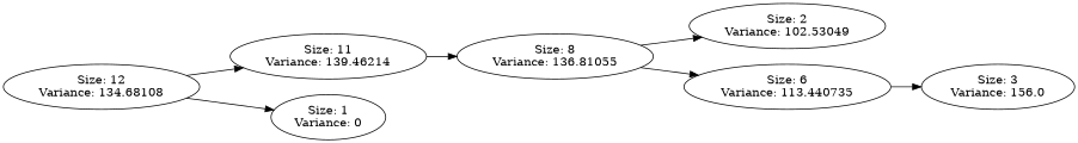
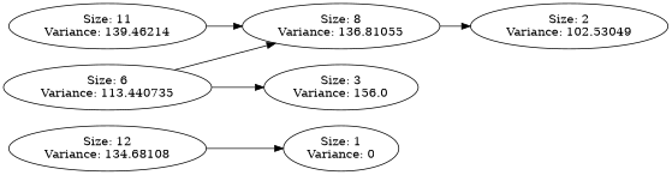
  digraph {
    L=3
    rankdir=LR
    "Size: 12\nVariance: 134.68108"
    "Size: 11\nVariance: 139.46214"
    "Size: 1\nVariance: 0"
    "Size: 8\nVariance: 136.81055"
    "Size: 2\nVariance: 102.53049"
    "Size: 6\nVariance: 113.440735"
    "Size: 3\nVariance: 156.0"
-   "Size: 12\nVariance: 134.68108" -> "Size: 11\nVariance: 139.46214"
    "Size: 12\nVariance: 134.68108" -> "Size: 1\nVariance: 0"
    "Size: 11\nVariance: 139.46214" -> "Size: 8\nVariance: 136.81055"
    "Size: 8\nVariance: 136.81055" -> "Size: 2\nVariance: 102.53049"
-   "Size: 8\nVariance: 136.81055" -> "Size: 6\nVariance: 113.440735"
+   "Size: 6\nVariance: 113.440735" -> "Size: 8\nVariance: 136.81055"
    "Size: 6\nVariance: 113.440735" -> "Size: 3\nVariance: 156.0"
  }
